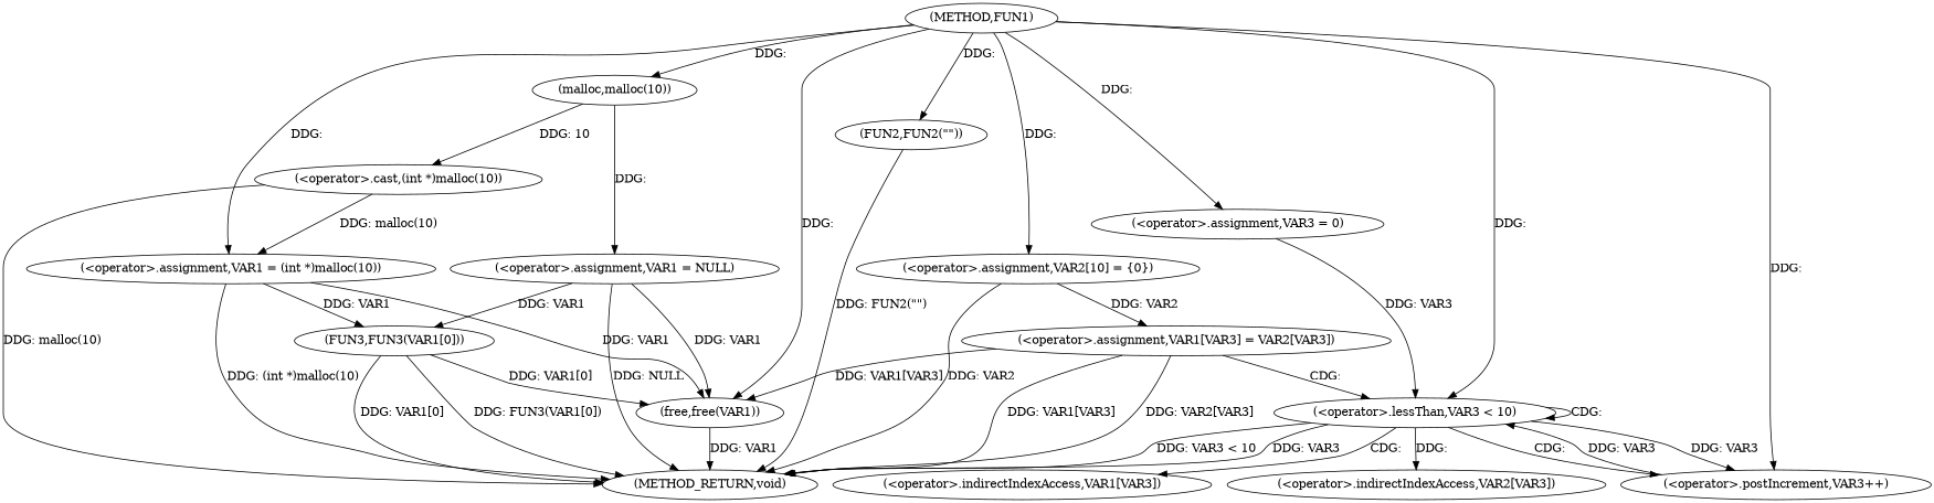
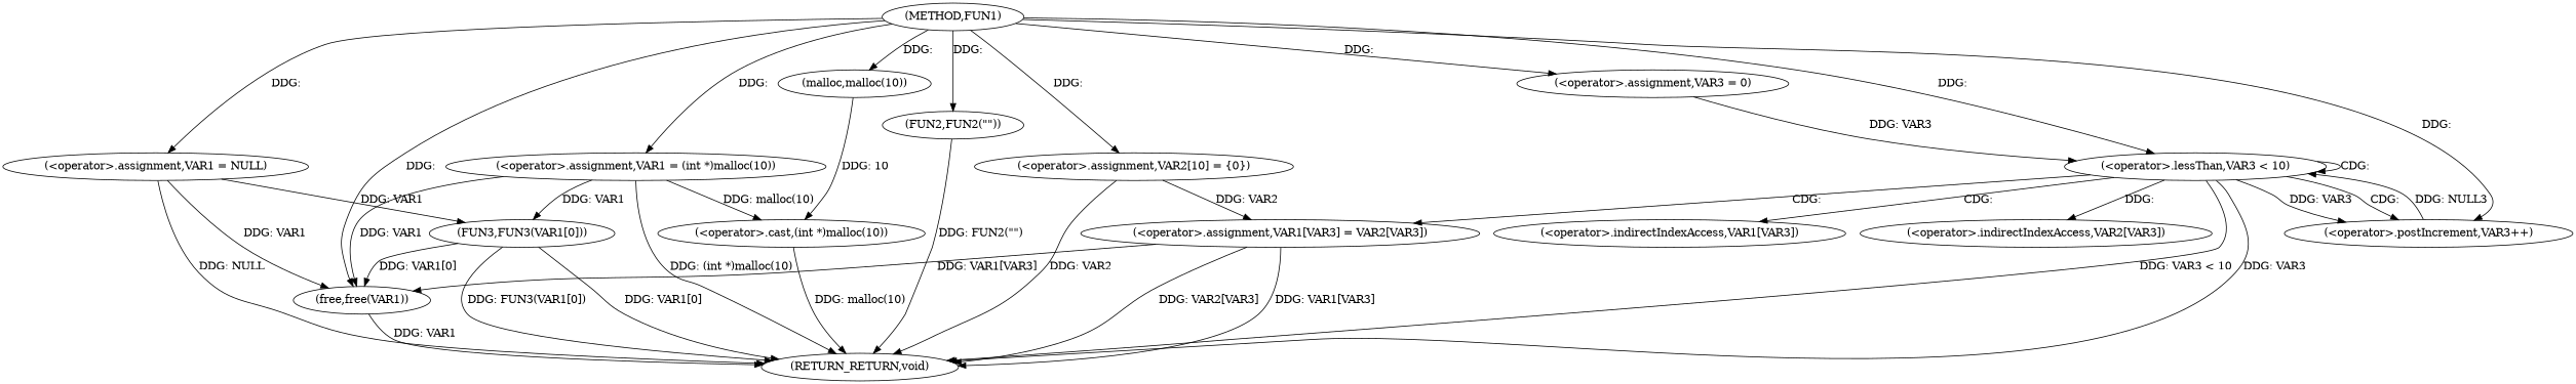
  digraph {
    n1 [label="(METHOD,FUN1)"]
    n2 [label="(<operator>.assignment,VAR1 = NULL)"]
    n3 [label="(<operator>.assignment,VAR1 = (int *)malloc(10))"]
    n4 [label="(malloc,malloc(10))"]
    n5 [label="(FUN2,FUN2(\"\"))"]
    n6 [label="(<operator>.assignment,VAR2[10] = {0})"]
    n7 [label="(<operator>.assignment,VAR3 = 0)"]
    n8 [label="(<operator>.lessThan,VAR3 < 10)"]
    n9 [label="(<operator>.postIncrement,VAR3++)"]
    n10 [label="(free,free(VAR1))"]
-   n11 [label="(METHOD_RETURN,void)"]
+   n11 [label="(RETURN_RETURN,void)"]
    n12 [label="(FUN3,FUN3(VAR1[0]))"]
    n13 [label="(<operator>.cast,(int *)malloc(10))"]
    n14 [label="(<operator>.assignment,VAR1[VAR3] = VAR2[VAR3])"]
    n15 [label="(<operator>.indirectIndexAccess,VAR1[VAR3])"]
    n16 [label="(<operator>.indirectIndexAccess,VAR2[VAR3])"]
-   n4 -> n2 [label="DDG: "]
+   n1 -> n2 [label="DDG: "]
    n1 -> n3 [label="DDG: "]
    n1 -> n4 [label="DDG: "]
    n1 -> n5 [label="DDG: "]
    n1 -> n6 [label="DDG: "]
    n1 -> n7 [label="DDG: "]
    n1 -> n8 [label="DDG: "]
    n1 -> n9 [label="DDG: "]
    n1 -> n10 [label="DDG: "]
    n2 -> n10 [label="DDG: VAR1"]
    n2 -> n11 [label="DDG: NULL"]
    n2 -> n12 [label="DDG: VAR1"]
    n3 -> n10 [label="DDG: VAR1"]
    n3 -> n11 [label="DDG: (int *)malloc(10)"]
    n3 -> n12 [label="DDG: VAR1"]
    n4 -> n13 [label="DDG: 10"]
    n5 -> n11 [label="DDG: FUN2(\"\")"]
    n6 -> n11 [label="DDG: VAR2"]
    n6 -> n14 [label="DDG: VAR2"]
    n7 -> n8 [label="DDG: VAR3"]
    n8 -> n8 [label="CDG: "]
    n8 -> n9 [label="DDG: VAR3"]
    n8 -> n9 [label="CDG: "]
    n8 -> n11 [label="DDG: VAR3 < 10"]
    n8 -> n11 [label="DDG: VAR3"]
-   n14 -> n8 [label="CDG: "]
+   n8 -> n14 [label="CDG: "]
    n8 -> n15 [label="CDG: "]
    n8 -> n16 [label="DDG: "]
-   n9 -> n8 [label="DDG: VAR3"]
+   n9 -> n8 [label="DDG: NULL3"]
    n10 -> n11 [label="DDG: VAR1"]
    n12 -> n10 [label="DDG: VAR1[0]"]
    n12 -> n11 [label="DDG: VAR1[0]"]
    n12 -> n11 [label="DDG: FUN3(VAR1[0])"]
-   n13 -> n3 [label="DDG: malloc(10)"]
+   n3 -> n13 [label="DDG: malloc(10)"]
    n13 -> n11 [label="DDG: malloc(10)"]
    n14 -> n10 [label="DDG: VAR1[VAR3]"]
    n14 -> n11 [label="DDG: VAR2[VAR3]"]
    n14 -> n11 [label="DDG: VAR1[VAR3]"]
  }
